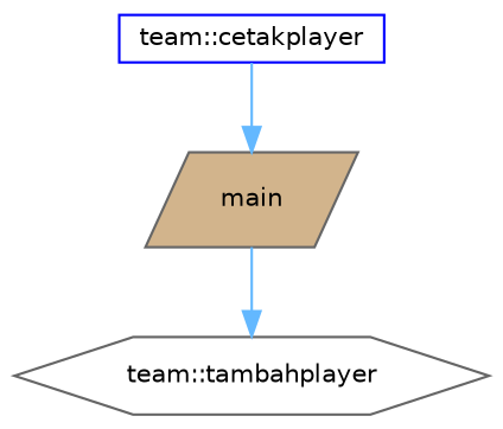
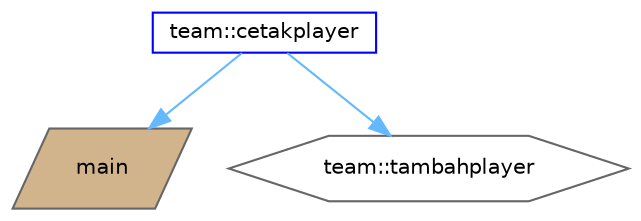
  digraph {
    rankdir=TB
    node [color=gray40 fillcolor=white fontname=Helvetica fontsize=10 style=filled]
    edge [color=steelblue1 fontname=Helvetica fontsize=10 labelfontname=Helvetica labelfontsize=10 style=solid]
    n1 [fillcolor=tan fontcolor=black height=0.2 label=main shape=parallelogram width=0.4]
    n2 [height=0.2 label="team::tambahplayer" shape=hexagon width=0.4]
    n3 [color=blue height=0.2 label="team::cetakplayer" shape=box width=0.4]
-   n1 -> n2
+   n3 -> n2
    n3 -> n1
  }
